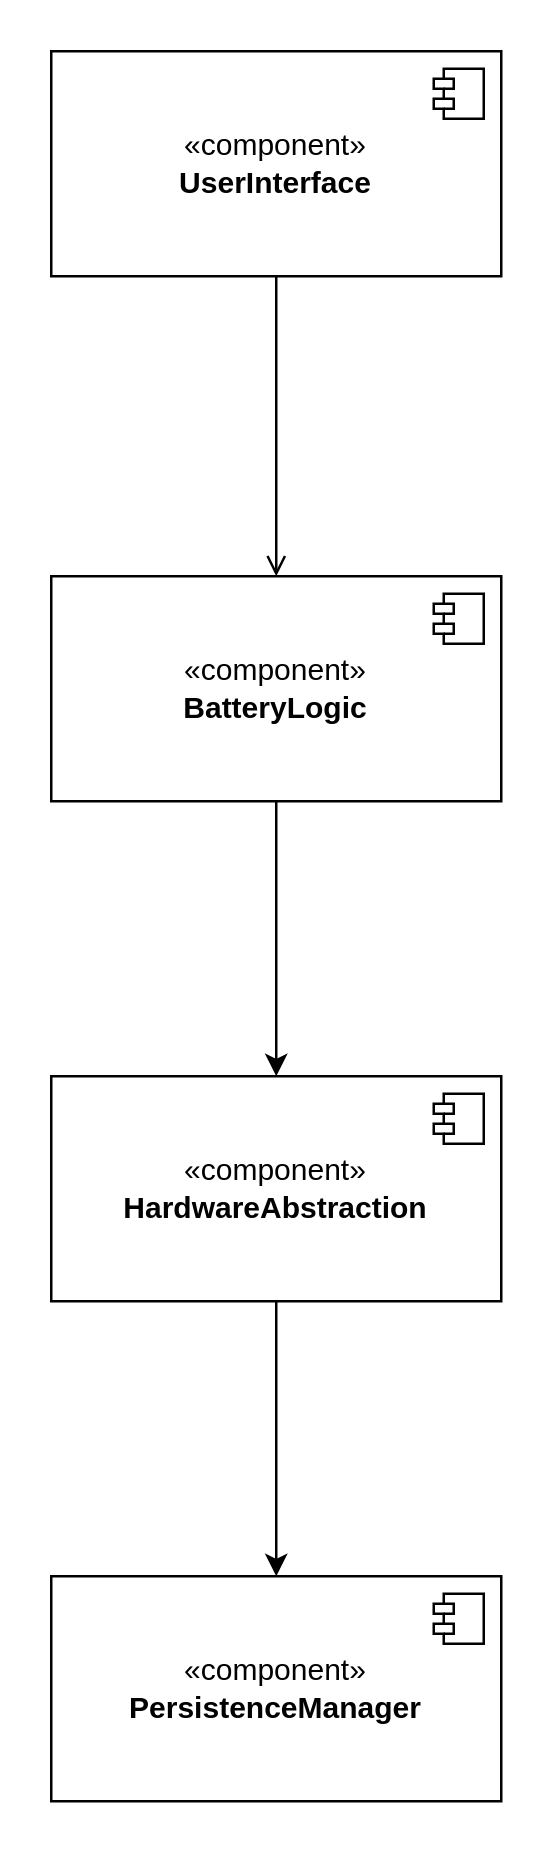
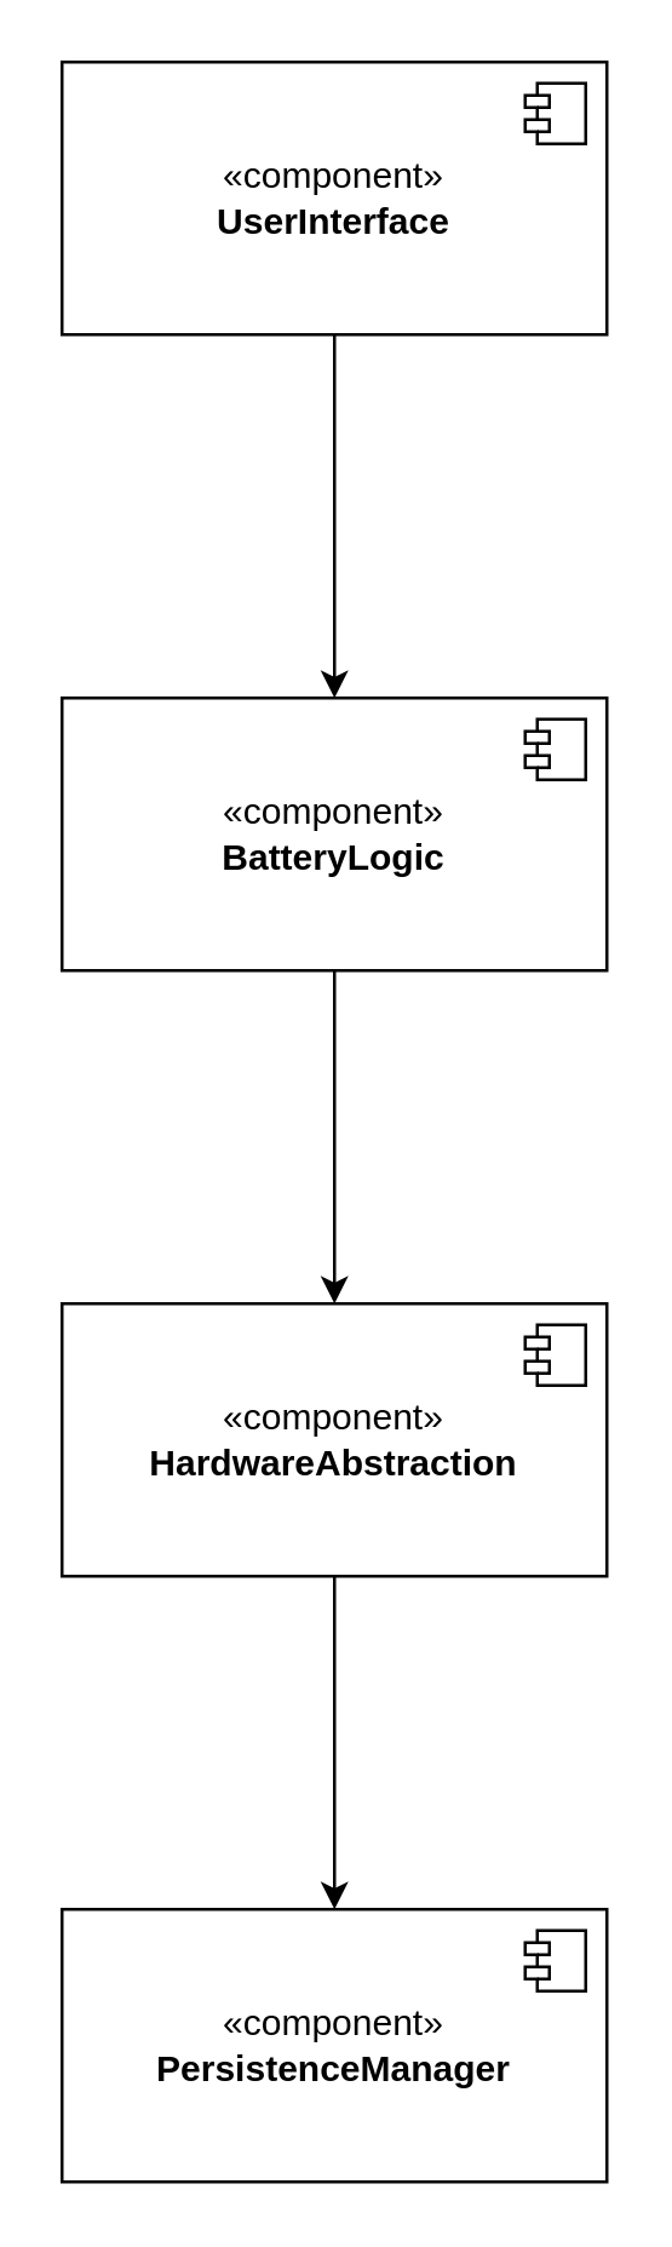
  <mxCell id="0" />
  <mxCell id="1" parent="0" />
- <mxCell id="2" style="edgeStyle=orthogonalEdgeStyle;rounded=0;orthogonalLoop=1;jettySize=auto;html=1;exitX=0.5;exitY=1;exitDx=0;exitDy=0;entryX=0.5;entryY=0;entryDx=0;entryDy=0;endArrow=open;" edge="1" parent="1" source="3" target="6"><mxGeometry relative="1" as="geometry" /></mxCell>
+ <mxCell id="2" style="edgeStyle=orthogonalEdgeStyle;rounded=0;orthogonalLoop=1;jettySize=auto;html=1;exitX=0.5;exitY=1;exitDx=0;exitDy=0;entryX=0.5;entryY=0;entryDx=0;entryDy=0;" edge="1" parent="1" source="3" target="6"><mxGeometry relative="1" as="geometry" /></mxCell>
  <mxCell id="3" value="«component»&lt;br&gt;&lt;b&gt;UserInterface&lt;/b&gt;" style="html=1;dropTarget=0;whiteSpace=wrap;" vertex="1" parent="1"><mxGeometry x="20" y="20" width="180" height="90" as="geometry" /></mxCell>
  <mxCell id="4" value="" style="shape=module;jettyWidth=8;jettyHeight=4;" vertex="1" parent="3"><mxGeometry x="1" width="20" height="20" relative="1" as="geometry"><mxPoint x="-27" y="7" as="offset" /></mxGeometry></mxCell>
  <mxCell id="5" style="edgeStyle=orthogonalEdgeStyle;rounded=0;orthogonalLoop=1;jettySize=auto;html=1;exitX=0.5;exitY=1;exitDx=0;exitDy=0;" edge="1" parent="1" source="6" target="9"><mxGeometry relative="1" as="geometry" /></mxCell>
  <mxCell id="6" value="«component»&lt;br&gt;&lt;b&gt;BatteryLogic&lt;/b&gt;" style="html=1;dropTarget=0;whiteSpace=wrap;" vertex="1" parent="1"><mxGeometry x="20" y="230" width="180" height="90" as="geometry" /></mxCell>
  <mxCell id="7" value="" style="shape=module;jettyWidth=8;jettyHeight=4;" vertex="1" parent="6"><mxGeometry x="1" width="20" height="20" relative="1" as="geometry"><mxPoint x="-27" y="7" as="offset" /></mxGeometry></mxCell>
  <mxCell id="8" style="edgeStyle=orthogonalEdgeStyle;rounded=0;orthogonalLoop=1;jettySize=auto;html=1;exitX=0.5;exitY=1;exitDx=0;exitDy=0;" edge="1" parent="1" source="9" target="11"><mxGeometry relative="1" as="geometry" /></mxCell>
  <mxCell id="9" value="«component»&lt;br&gt;&lt;b&gt;HardwareAbstraction&lt;/b&gt;&lt;span style=&quot;color: rgba(0, 0, 0, 0); font-family: monospace; font-size: 0px; text-align: start; text-wrap-mode: nowrap;&quot;&gt;%3CmxGraphModel%3E%3Croot%3E%3CmxCell%20id%3D%220%22%2F%3E%3CmxCell%20id%3D%221%22%20parent%3D%220%22%2F%3E%3CmxCell%20id%3D%222%22%20value%3D%22%C2%ABcomponent%C2%BB%26lt%3Bbr%26gt%3B%26lt%3Bb%26gt%3BUserInterface%26lt%3B%2Fb%26gt%3B%22%20style%3D%22html%3D1%3BdropTarget%3D0%3BwhiteSpace%3Dwrap%3B%22%20vertex%3D%221%22%20parent%3D%221%22%3E%3CmxGeometry%20x%3D%22520%22%20y%3D%22190%22%20width%3D%22180%22%20height%3D%2290%22%20as%3D%22geometry%22%2F%3E%3C%2FmxCell%3E%3CmxCell%20id%3D%223%22%20value%3D%22%22%20style%3D%22shape%3Dmodule%3BjettyWidth%3D8%3BjettyHeight%3D4%3B%22%20vertex%3D%221%22%20parent%3D%222%22%3E%3CmxGeometry%20x%3D%221%22%20width%3D%2220%22%20height%3D%2220%22%20relative%3D%221%22%20as%3D%22geometry%22%3E%3CmxPoint%20x%3D%22-27%22%20y%3D%227%22%20as%3D%22offset%22%2F%3E%3C%2FmxGeometry%3E%3C%2FmxCell%3E%3C%2Froot%3E%3C%2FmxGraphModel%3E&lt;/span&gt;" style="html=1;dropTarget=0;whiteSpace=wrap;" vertex="1" parent="1"><mxGeometry x="20" y="430" width="180" height="90" as="geometry" /></mxCell>
  <mxCell id="10" value="" style="shape=module;jettyWidth=8;jettyHeight=4;" vertex="1" parent="9"><mxGeometry x="1" width="20" height="20" relative="1" as="geometry"><mxPoint x="-27" y="7" as="offset" /></mxGeometry></mxCell>
  <mxCell id="11" value="«component»&lt;br&gt;&lt;b&gt;PersistenceManager&lt;/b&gt;" style="html=1;dropTarget=0;whiteSpace=wrap;" vertex="1" parent="1"><mxGeometry x="20" y="630" width="180" height="90" as="geometry" /></mxCell>
  <mxCell id="12" value="" style="shape=module;jettyWidth=8;jettyHeight=4;" vertex="1" parent="11"><mxGeometry x="1" width="20" height="20" relative="1" as="geometry"><mxPoint x="-27" y="7" as="offset" /></mxGeometry></mxCell>
